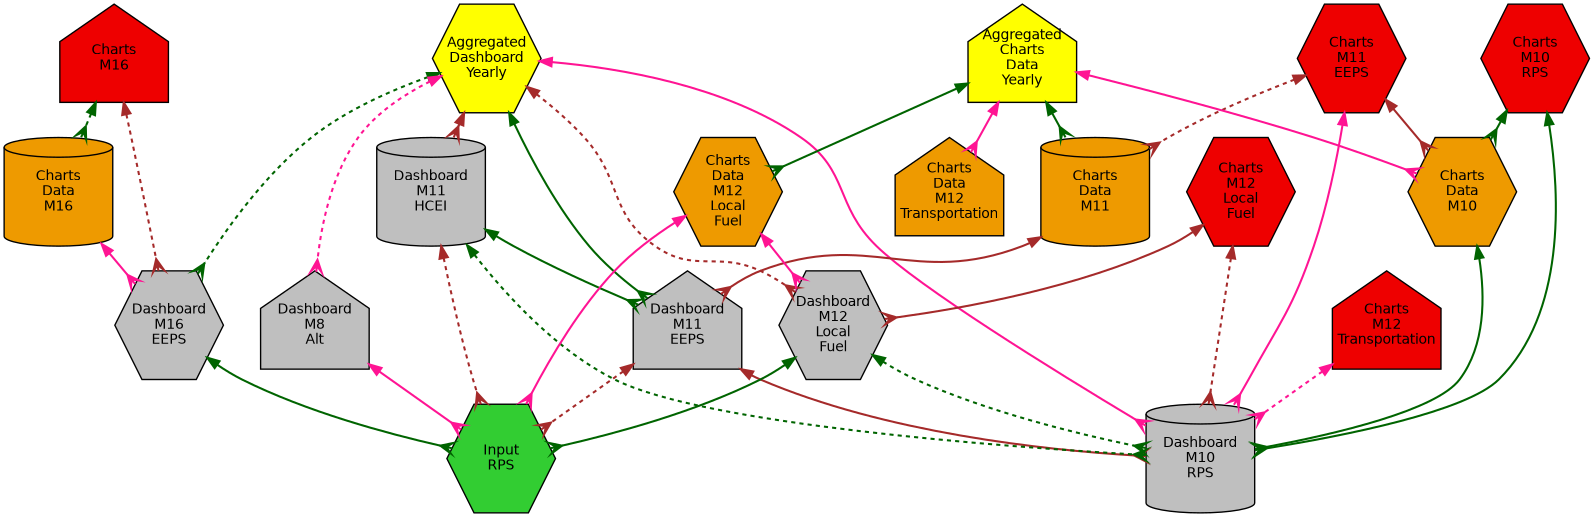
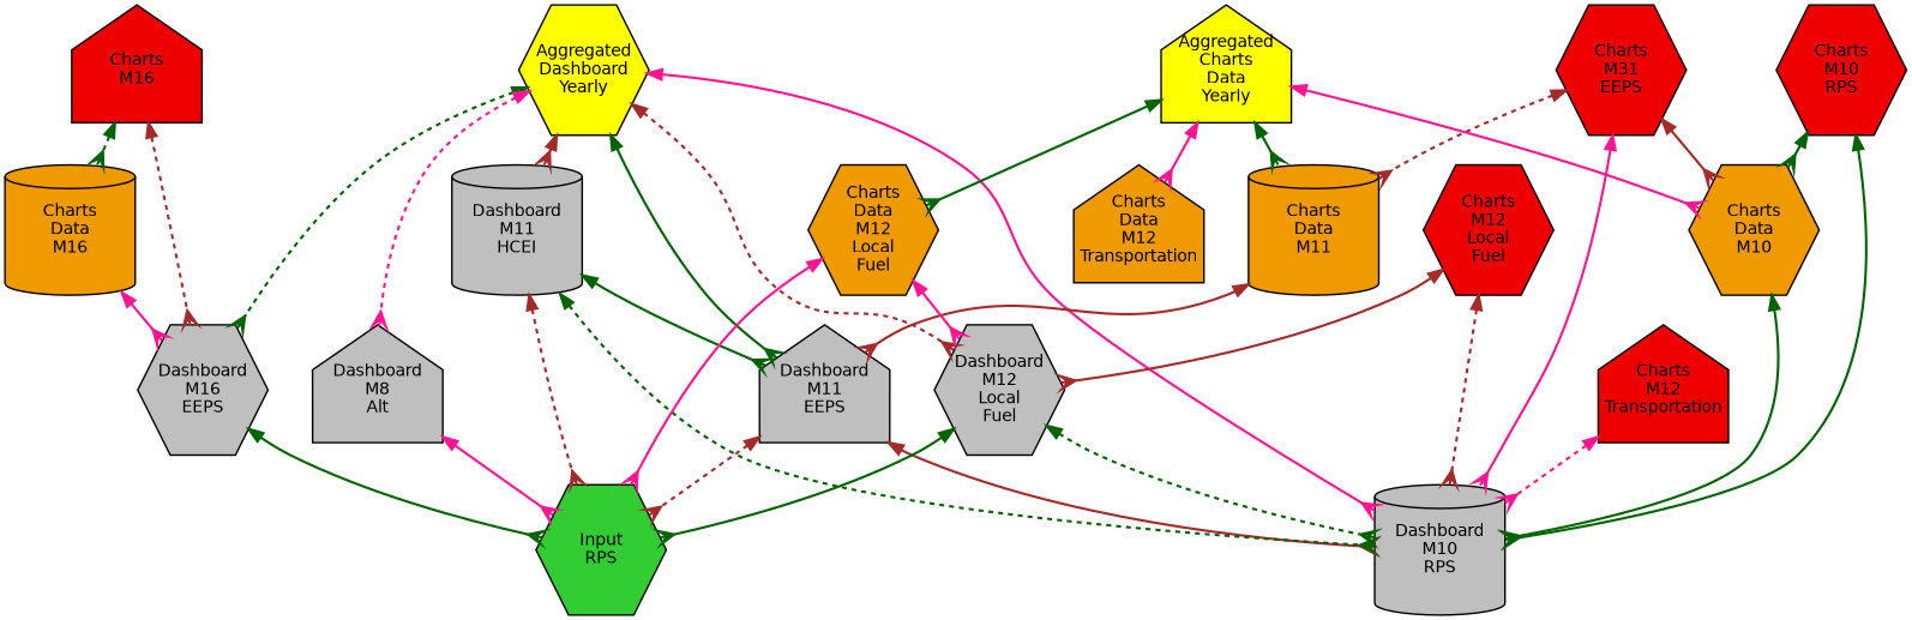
  digraph {
    fontname="DejaVu Sans"
    nodesep=0.75
    node [fillcolor=grey75 fixedsize=true fontname="DejaVu Sans" fontsize=20 penwidth=2 shape=hexagon style=filled]
    edge [arrowhead=crow arrowsize=1.75 color=darkgreen dir=both fontname="DejaVu Sans" penwidth=3 style=bold]
    n1 [fillcolor=limegreen height=2.2 label="Input\nRPS" width=2.2]
    n2 [height=2.2 label="Dashboard\nM10\nRPS" shape=cylinder width=2.2]
    n3 [height=2.2 label="Dashboard\nM11\nEEPS" shape=house width=2.2]
    n4 [height=2.2 label="Dashboard\nM11\nHCEI" shape=cylinder width=2.2]
    n5 [height=2.2 label="Dashboard\nM12\nLocal\nFuel" width=2.2]
    n6 [height=2.2 label="Dashboard\nM16\nEEPS" width=2.2]
    n7 [height=2.2 label="Dashboard\nM8\nAlt" shape=house width=2.2]
    n8 [fillcolor=yellow height=2.2 label="Aggregated\nDashboard\nYearly" width=2.2]
    n9 [fillcolor=orange2 height=2.2 label="Charts\nData\nM10" width=2.2]
    n10 [fillcolor=red2 height=2.2 label="Charts\nM10\nRPS" width=2.2]
-   n11 [fillcolor=red2 height=2.2 label="Charts\nM11\nEEPS" width=2.2]
+   n11 [fillcolor=red2 height=2.2 label="Charts\nM31\nEEPS" width=2.2]
    n12 [fillcolor=orange2 height=2.2 label="Charts\nData\nM11" shape=cylinder width=2.2]
    n13 [fillcolor=red2 height=2.2 label="Charts\nM12\nLocal\nFuel" width=2.2]
    n14 [fillcolor=red2 height=2.2 label="Charts\nM12\nTransportation" shape=house width=2.2]
    n15 [fillcolor=orange2 height=2.2 label="Charts\nData\nM12\nLocal\nFuel" width=2.2]
    n16 [fillcolor=orange2 height=2.2 label="Charts\nData\nM16" shape=cylinder width=2.2]
    n17 [fillcolor=red2 height=2.2 label="Charts\nM16" shape=house width=2.2]
    n18 [fillcolor=yellow height=2.2 label="Aggregated\nCharts\nData\nYearly" shape=house width=2.2]
    n19 [fillcolor=orange2 height=2.2 label="Charts\nData\nM12\nTransportation" shape=house width=2.2]
    n3 -> n1 [color=brown style=dashed]
    n3 -> n2 [color=brown]
    n4 -> n1 [color=brown style=dashed]
    n4 -> n2 [style=dashed]
    n4 -> n3 [style=solid]
    n5 -> n1
    n5 -> n2 [style=dashed]
    n6 -> n1
    n7 -> n1 [color=deeppink]
    n8 -> n2 [color=deeppink]
    n8 -> n3 [style=solid]
    n8 -> n4 [color=brown]
    n8 -> n5 [color=brown style=dashed]
    n8 -> n6 [style=dashed]
    n8 -> n7 [color=deeppink style=dashed]
    n9 -> n2 [style=solid]
    n10 -> n2
    n10 -> n9
    n11 -> n2 [color=deeppink]
    n11 -> n9 [color=brown]
    n11 -> n12 [color=brown style=dashed]
    n12 -> n3 [color=brown style=solid]
    n13 -> n2 [color=brown style=dashed]
    n13 -> n5 [color=brown style=solid]
    n14 -> n2 [color=deeppink style=dashed]
    n15 -> n1 [color=deeppink]
    n15 -> n5 [color=deeppink]
    n16 -> n6 [color=deeppink style=solid]
    n17 -> n6 [color=brown style=dashed]
    n17 -> n16 [style=dashed]
    n18 -> n9 [color=deeppink]
    n18 -> n12
    n18 -> n15 [style=solid]
    n18 -> n19 [color=deeppink]
  }
